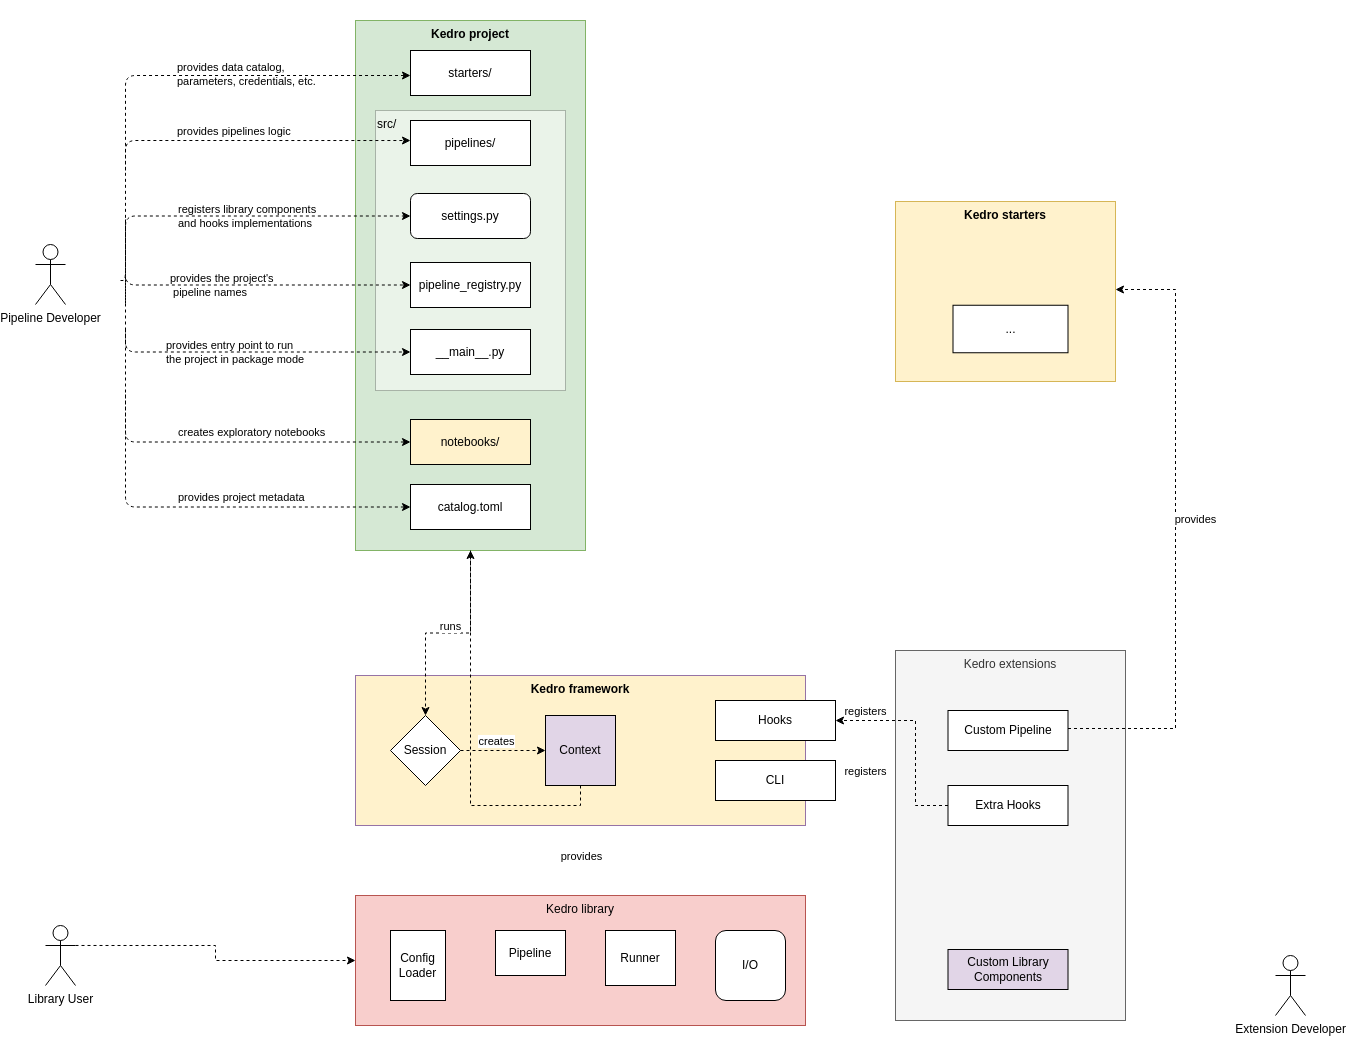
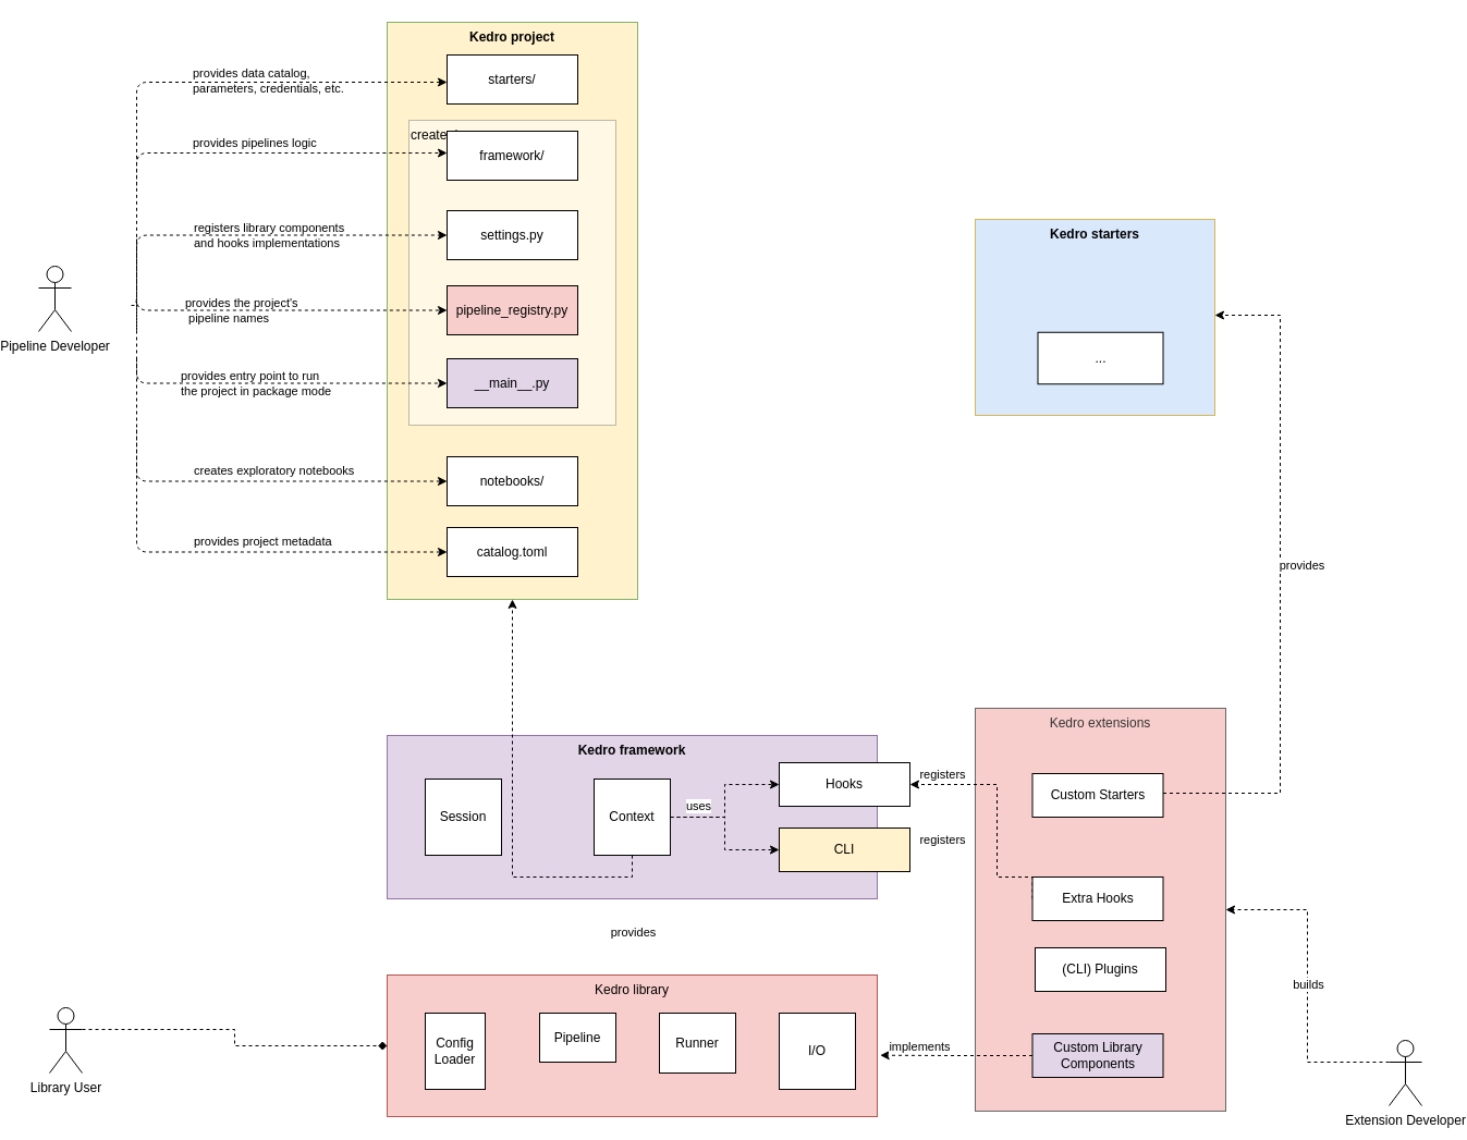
  <mxCell id="0" />
  <mxCell id="1" parent="0" />
- <mxCell id="2" value="&lt;b&gt;Kedro project&lt;/b&gt;" style="rounded=0;whiteSpace=wrap;html=1;verticalAlign=top;fillColor=#d5e8d4;strokeColor=#82b366;" parent="1" vertex="1"><mxGeometry x="340" y="20" width="230" height="530" as="geometry" /></mxCell>
- <mxCell id="3" value="src/" style="rounded=0;whiteSpace=wrap;html=1;dashed=1;dashPattern=1 1;verticalAlign=top;align=left;labelBackgroundColor=none;opacity=50;" parent="1" vertex="1"><mxGeometry x="360" y="110" width="190" height="280" as="geometry" /></mxCell>
- <mxCell id="4" value="&lt;b&gt;Kedro framework&lt;/b&gt;" style="rounded=0;whiteSpace=wrap;html=1;verticalAlign=top;fillColor=#fff2cc;strokeColor=#9673a6;" parent="1" vertex="1"><mxGeometry x="340" y="675" width="450" height="150" as="geometry" /></mxCell>
+ <mxCell id="2" value="&lt;b&gt;Kedro project&lt;/b&gt;" style="rounded=0;whiteSpace=wrap;html=1;verticalAlign=top;fillColor=#fff2cc;strokeColor=#82b366;" parent="1" vertex="1"><mxGeometry x="340" y="20" width="230" height="530" as="geometry" /></mxCell>
+ <mxCell id="3" value="creates/" style="rounded=0;whiteSpace=wrap;html=1;dashed=1;dashPattern=1 1;verticalAlign=top;align=left;labelBackgroundColor=none;opacity=50;" parent="1" vertex="1"><mxGeometry x="360" y="110" width="190" height="280" as="geometry" /></mxCell>
+ <mxCell id="4" value="&lt;b&gt;Kedro framework&lt;/b&gt;" style="rounded=0;whiteSpace=wrap;html=1;verticalAlign=top;fillColor=#e1d5e7;strokeColor=#9673a6;" parent="1" vertex="1"><mxGeometry x="340" y="675" width="450" height="150" as="geometry" /></mxCell>
  <mxCell id="5" value="Pipeline Developer" style="shape=umlActor;verticalLabelPosition=bottom;verticalAlign=top;html=1;outlineConnect=0;" parent="1" vertex="1"><mxGeometry x="20" y="244" width="30" height="60" as="geometry" /></mxCell>
- <mxCell id="6" style="edgeStyle=orthogonalEdgeStyle;rounded=0;orthogonalLoop=1;jettySize=auto;html=1;exitX=0.5;exitY=1;exitDx=0;exitDy=0;entryX=0.5;entryY=0;entryDx=0;entryDy=0;dashed=1;" parent="1" source="2" target="17" edge="1"><mxGeometry relative="1" as="geometry" /></mxCell>
- <mxCell id="7" value="runs" style="edgeLabel;html=1;align=center;verticalAlign=middle;resizable=0;points=[];" parent="6" vertex="1" connectable="0"><mxGeometry x="-0.015" y="2" relative="1" as="geometry"><mxPoint y="-9.47" as="offset" /></mxGeometry></mxCell>
  <mxCell id="8" value="starters/" style="rounded=0;whiteSpace=wrap;html=1;" parent="1" vertex="1"><mxGeometry x="395" y="50" width="120" height="45" as="geometry" /></mxCell>
- <mxCell id="9" value="&lt;b&gt;Kedro starters&lt;/b&gt;" style="rounded=0;whiteSpace=wrap;html=1;verticalAlign=top;fillColor=#fff2cc;strokeColor=#d6b656;" parent="1" vertex="1"><mxGeometry x="880" y="201" width="220" height="180" as="geometry" /></mxCell>
+ <mxCell id="9" value="&lt;b&gt;Kedro starters&lt;/b&gt;" style="rounded=0;whiteSpace=wrap;html=1;verticalAlign=top;fillColor=#dae8fc;strokeColor=#d6b656;" parent="1" vertex="1"><mxGeometry x="880" y="201" width="220" height="180" as="geometry" /></mxCell>
  <mxCell id="10" style="edgeStyle=orthogonalEdgeStyle;rounded=0;orthogonalLoop=1;jettySize=auto;html=1;exitX=0.5;exitY=1;exitDx=0;exitDy=0;dashed=1;" parent="1" source="14" target="2" edge="1"><mxGeometry relative="1" as="geometry" /></mxCell>
- <mxCell id="14" value="Context" style="whiteSpace=wrap;html=1;aspect=fixed;fillColor=#e1d5e7;" parent="1" vertex="1"><mxGeometry x="530" y="715" width="70" height="70" as="geometry" /></mxCell>
- <mxCell id="15" style="edgeStyle=orthogonalEdgeStyle;rounded=0;orthogonalLoop=1;jettySize=auto;html=1;exitX=1;exitY=0.5;exitDx=0;exitDy=0;dashed=1;" parent="1" source="17" target="14" edge="1"><mxGeometry relative="1" as="geometry" /></mxCell>
- <mxCell id="16" value="creates" style="edgeLabel;html=1;align=center;verticalAlign=middle;resizable=0;points=[];" parent="15" vertex="1" connectable="0"><mxGeometry x="-0.183" relative="1" as="geometry"><mxPoint x="0.88" y="-10" as="offset" /></mxGeometry></mxCell>
- <mxCell id="17" value="Session" style="rhombus;whiteSpace=wrap;html=1;aspect=fixed;" parent="1" vertex="1"><mxGeometry x="375" y="715" width="70" height="70" as="geometry" /></mxCell>
+ <mxCell id="11" style="edgeStyle=orthogonalEdgeStyle;rounded=0;orthogonalLoop=1;jettySize=auto;html=1;exitX=1;exitY=0.5;exitDx=0;exitDy=0;entryX=0;entryY=0.5;entryDx=0;entryDy=0;dashed=1;" parent="1" source="14" target="24" edge="1"><mxGeometry relative="1" as="geometry" /></mxCell>
+ <mxCell id="12" style="edgeStyle=orthogonalEdgeStyle;rounded=0;orthogonalLoop=1;jettySize=auto;html=1;exitX=1;exitY=0.5;exitDx=0;exitDy=0;entryX=0;entryY=0.5;entryDx=0;entryDy=0;dashed=1;" parent="1" source="14" target="23" edge="1"><mxGeometry relative="1" as="geometry" /></mxCell>
+ <mxCell id="13" value="uses" style="edgeLabel;html=1;align=center;verticalAlign=middle;resizable=0;points=[];" parent="12" vertex="1" connectable="0"><mxGeometry x="-0.606" relative="1" as="geometry"><mxPoint x="-0.88" y="-10.03" as="offset" /></mxGeometry></mxCell>
+ <mxCell id="14" value="Context" style="whiteSpace=wrap;html=1;aspect=fixed;" parent="1" vertex="1"><mxGeometry x="530" y="715" width="70" height="70" as="geometry" /></mxCell>
+ <mxCell id="17" value="Session" style="whiteSpace=wrap;html=1;aspect=fixed;" parent="1" vertex="1"><mxGeometry x="375" y="715" width="70" height="70" as="geometry" /></mxCell>
  <mxCell id="18" value="Kedro library" style="rounded=0;whiteSpace=wrap;html=1;verticalAlign=top;fillColor=#f8cecc;strokeColor=#b85450;" parent="1" vertex="1"><mxGeometry x="340" y="895" width="450" height="130" as="geometry" /></mxCell>
  <mxCell id="19" value="Config&lt;br&gt;Loader" style="whiteSpace=wrap;html=1;aspect=fixed;" parent="1" vertex="1"><mxGeometry x="375" y="930" width="55" height="70" as="geometry" /></mxCell>
  <mxCell id="20" value="Pipeline" style="whiteSpace=wrap;html=1;aspect=fixed;" parent="1" vertex="1"><mxGeometry x="480" y="930" width="70" height="45" as="geometry" /></mxCell>
  <mxCell id="21" value="Runner" style="whiteSpace=wrap;html=1;aspect=fixed;" parent="1" vertex="1"><mxGeometry x="590" y="930" width="70" height="55" as="geometry" /></mxCell>
- <mxCell id="22" value="I/O" style="whiteSpace=wrap;html=1;aspect=fixed;rounded=1;" parent="1" vertex="1"><mxGeometry x="700" y="930" width="70" height="70" as="geometry" /></mxCell>
- <mxCell id="23" value="CLI" style="rounded=0;whiteSpace=wrap;html=1;" parent="1" vertex="1"><mxGeometry x="700" y="760" width="120" height="40" as="geometry" /></mxCell>
+ <mxCell id="22" value="I/O" style="whiteSpace=wrap;html=1;aspect=fixed;" parent="1" vertex="1"><mxGeometry x="700" y="930" width="70" height="70" as="geometry" /></mxCell>
+ <mxCell id="23" value="CLI" style="rounded=0;whiteSpace=wrap;html=1;fillColor=#fff2cc;" parent="1" vertex="1"><mxGeometry x="700" y="760" width="120" height="40" as="geometry" /></mxCell>
  <mxCell id="24" value="Hooks" style="rounded=0;whiteSpace=wrap;html=1;" parent="1" vertex="1"><mxGeometry x="700" y="700" width="120" height="40" as="geometry" /></mxCell>
- <mxCell id="25" value="Kedro extensions" style="rounded=0;whiteSpace=wrap;html=1;verticalAlign=top;fillColor=#f5f5f5;strokeColor=#666666;fontColor=#333333;" parent="1" vertex="1"><mxGeometry x="880" y="650" width="230" height="370" as="geometry" /></mxCell>
+ <mxCell id="25" value="Kedro extensions" style="rounded=0;whiteSpace=wrap;html=1;verticalAlign=top;fillColor=#f8cecc;strokeColor=#666666;fontColor=#333333;" parent="1" vertex="1"><mxGeometry x="880" y="650" width="230" height="370" as="geometry" /></mxCell>
+ <mxCell id="26" value="(CLI) Plugins" style="rounded=0;whiteSpace=wrap;html=1;" parent="1" vertex="1"><mxGeometry x="935" y="870" width="120" height="40" as="geometry" /></mxCell>
  <mxCell id="27" style="edgeStyle=orthogonalEdgeStyle;rounded=0;orthogonalLoop=1;jettySize=auto;html=1;exitX=0;exitY=0.5;exitDx=0;exitDy=0;entryX=1;entryY=0.5;entryDx=0;entryDy=0;dashed=1;" parent="1" source="28" target="24" edge="1"><mxGeometry relative="1" as="geometry"><Array as="points"><mxPoint x="900" y="805" /><mxPoint x="900" y="720" /></Array></mxGeometry></mxCell>
- <mxCell id="28" value="Extra Hooks" style="rounded=0;whiteSpace=wrap;html=1;" parent="1" vertex="1"><mxGeometry x="932.5" y="785" width="120" height="40" as="geometry" /></mxCell>
+ <mxCell id="28" value="Extra Hooks" style="rounded=0;whiteSpace=wrap;html=1;" parent="1" vertex="1"><mxGeometry x="932.5" y="805" width="120" height="40" as="geometry" /></mxCell>
+ <mxCell id="29" style="edgeStyle=orthogonalEdgeStyle;rounded=0;orthogonalLoop=1;jettySize=auto;html=1;exitX=0;exitY=0.5;exitDx=0;exitDy=0;entryX=1.006;entryY=0.567;entryDx=0;entryDy=0;entryPerimeter=0;dashed=1;" parent="1" source="31" target="18" edge="1"><mxGeometry relative="1" as="geometry" /></mxCell>
+ <mxCell id="30" value="implements" style="edgeLabel;html=1;align=center;verticalAlign=middle;resizable=0;points=[];" parent="29" vertex="1" connectable="0"><mxGeometry x="0.483" y="-2" relative="1" as="geometry"><mxPoint y="-6.64" as="offset" /></mxGeometry></mxCell>
  <mxCell id="31" value="Custom Library Components" style="rounded=0;whiteSpace=wrap;html=1;fillColor=#e1d5e7;" parent="1" vertex="1"><mxGeometry x="932.5" y="949" width="120" height="40" as="geometry" /></mxCell>
  <mxCell id="32" value="provides" style="edgeLabel;html=1;align=center;verticalAlign=middle;resizable=0;points=[];" parent="1" vertex="1" connectable="0"><mxGeometry x="565" y="855" as="geometry" /></mxCell>
- <mxCell id="33" value="settings.py" style="whiteSpace=wrap;html=1;rounded=1;" parent="1" vertex="1"><mxGeometry x="395" y="193" width="120" height="45" as="geometry" /></mxCell>
- <mxCell id="34" value="pipelines/" style="rounded=0;whiteSpace=wrap;html=1;" parent="1" vertex="1"><mxGeometry x="395" y="120" width="120" height="45" as="geometry" /></mxCell>
- <mxCell id="35" value="notebooks/" style="rounded=0;whiteSpace=wrap;html=1;fillColor=#fff2cc;" parent="1" vertex="1"><mxGeometry x="395" y="419" width="120" height="45" as="geometry" /></mxCell>
+ <mxCell id="33" value="settings.py" style="rounded=0;whiteSpace=wrap;html=1;" parent="1" vertex="1"><mxGeometry x="395" y="193" width="120" height="45" as="geometry" /></mxCell>
+ <mxCell id="34" value="framework/" style="rounded=0;whiteSpace=wrap;html=1;" parent="1" vertex="1"><mxGeometry x="395" y="120" width="120" height="45" as="geometry" /></mxCell>
+ <mxCell id="35" value="notebooks/" style="rounded=0;whiteSpace=wrap;html=1;" parent="1" vertex="1"><mxGeometry x="395" y="419" width="120" height="45" as="geometry" /></mxCell>
  <mxCell id="36" value="catalog.toml" style="rounded=0;whiteSpace=wrap;html=1;" parent="1" vertex="1"><mxGeometry x="395" y="484" width="120" height="45" as="geometry" /></mxCell>
  <mxCell id="37" value="" style="endArrow=classic;html=1;dashed=1;edgeStyle=orthogonalEdgeStyle;" parent="1" edge="1"><mxGeometry width="50" height="50" relative="1" as="geometry"><mxPoint x="105" y="280" as="sourcePoint" /><mxPoint x="395" y="75" as="targetPoint" /><Array as="points"><mxPoint x="110" y="280" /><mxPoint x="110" y="75" /></Array></mxGeometry></mxCell>
  <mxCell id="38" value="provides data catalog,&lt;br&gt;parameters, credentials, etc." style="edgeLabel;html=1;align=left;verticalAlign=middle;resizable=0;points=[];labelBackgroundColor=none;" parent="37" vertex="1" connectable="0"><mxGeometry x="-0.204" y="3" relative="1" as="geometry"><mxPoint x="53" y="-15" as="offset" /></mxGeometry></mxCell>
  <mxCell id="39" value="" style="endArrow=classic;html=1;dashed=1;entryX=0;entryY=0.5;entryDx=0;entryDy=0;edgeStyle=orthogonalEdgeStyle;" parent="1" target="33" edge="1"><mxGeometry width="50" height="50" relative="1" as="geometry"><mxPoint x="110" y="303" as="sourcePoint" /><mxPoint x="405" y="158" as="targetPoint" /><Array as="points"><mxPoint x="110" y="215" /></Array></mxGeometry></mxCell>
  <mxCell id="40" value="registers library components&lt;br&gt;and hooks implementations" style="edgeLabel;html=1;align=left;verticalAlign=middle;resizable=0;points=[];labelBackgroundColor=none;" parent="39" vertex="1" connectable="0"><mxGeometry x="-0.204" y="3" relative="1" as="geometry"><mxPoint x="-10" y="3" as="offset" /></mxGeometry></mxCell>
  <mxCell id="41" value="" style="endArrow=classic;html=1;dashed=1;entryX=0;entryY=0.5;entryDx=0;entryDy=0;edgeStyle=orthogonalEdgeStyle;" parent="1" edge="1"><mxGeometry width="50" height="50" relative="1" as="geometry"><mxPoint x="110" y="170" as="sourcePoint" /><mxPoint x="395" y="140.03" as="targetPoint" /><Array as="points"><mxPoint x="110" y="140" /></Array></mxGeometry></mxCell>
  <mxCell id="42" value="provides pipelines logic" style="edgeLabel;html=1;align=left;verticalAlign=middle;resizable=0;points=[];" parent="41" vertex="1" connectable="0"><mxGeometry x="-0.204" y="3" relative="1" as="geometry"><mxPoint x="-45" y="-7" as="offset" /></mxGeometry></mxCell>
  <mxCell id="43" value="" style="endArrow=classic;html=1;dashed=1;entryX=0;entryY=0.5;entryDx=0;entryDy=0;edgeStyle=orthogonalEdgeStyle;" parent="1" edge="1"><mxGeometry width="50" height="50" relative="1" as="geometry"><mxPoint x="110" y="329" as="sourcePoint" /><mxPoint x="395" y="441.5" as="targetPoint" /><Array as="points"><mxPoint x="110" y="442" /></Array></mxGeometry></mxCell>
  <mxCell id="44" value="creates exploratory notebooks" style="edgeLabel;html=1;align=left;verticalAlign=middle;resizable=0;points=[];labelBackgroundColor=none;" parent="43" vertex="1" connectable="0"><mxGeometry x="-0.204" y="3" relative="1" as="geometry"><mxPoint x="5" y="-7" as="offset" /></mxGeometry></mxCell>
  <mxCell id="45" value="" style="endArrow=classic;html=1;dashed=1;entryX=0;entryY=0.5;entryDx=0;entryDy=0;edgeStyle=orthogonalEdgeStyle;" parent="1" edge="1"><mxGeometry width="50" height="50" relative="1" as="geometry"><mxPoint x="110" y="394" as="sourcePoint" /><mxPoint x="395" y="506.5" as="targetPoint" /><Array as="points"><mxPoint x="110" y="507" /></Array></mxGeometry></mxCell>
  <mxCell id="46" value="provides project metadata" style="edgeLabel;html=1;align=left;verticalAlign=middle;resizable=0;points=[];labelBackgroundColor=none;" parent="45" vertex="1" connectable="0"><mxGeometry x="-0.204" y="3" relative="1" as="geometry"><mxPoint x="5" y="-7" as="offset" /></mxGeometry></mxCell>
  <mxCell id="47" value="provides" style="edgeStyle=orthogonalEdgeStyle;rounded=0;orthogonalLoop=1;jettySize=auto;html=1;exitX=1;exitY=0.5;exitDx=0;exitDy=0;dashed=1;" parent="1" edge="1"><mxGeometry x="0.045" y="-20" relative="1" as="geometry"><Array as="points"><mxPoint x="1160" y="728" /><mxPoint x="1160" y="289" /></Array><mxPoint x="1052.5" y="728" as="sourcePoint" /><mxPoint x="1100" y="289" as="targetPoint" /><mxPoint as="offset" /></mxGeometry></mxCell>
- <mxCell id="48" value="Custom Pipeline" style="rounded=0;whiteSpace=wrap;html=1;" parent="1" vertex="1"><mxGeometry x="932.5" y="710" width="120" height="40" as="geometry" /></mxCell>
+ <mxCell id="48" value="Custom Starters" style="rounded=0;whiteSpace=wrap;html=1;" parent="1" vertex="1"><mxGeometry x="932.5" y="710" width="120" height="40" as="geometry" /></mxCell>
  <mxCell id="49" value="registers" style="edgeLabel;html=1;align=center;verticalAlign=middle;resizable=0;points=[];" parent="1" vertex="1" connectable="0"><mxGeometry x="849.999" y="770" as="geometry" /></mxCell>
+ <mxCell id="50" style="edgeStyle=orthogonalEdgeStyle;rounded=0;orthogonalLoop=1;jettySize=auto;html=1;exitX=0;exitY=0.333;exitDx=0;exitDy=0;exitPerimeter=0;entryX=1;entryY=0.5;entryDx=0;entryDy=0;dashed=1;" parent="1" source="52" target="25" edge="1"><mxGeometry relative="1" as="geometry" /></mxCell>
+ <mxCell id="51" value="builds" style="edgeLabel;html=1;align=center;verticalAlign=middle;resizable=0;points=[];" parent="50" vertex="1" connectable="0"><mxGeometry x="-0.055" relative="1" as="geometry"><mxPoint y="-10" as="offset" /></mxGeometry></mxCell>
  <mxCell id="52" value="Extension Developer" style="shape=umlActor;verticalLabelPosition=bottom;verticalAlign=top;html=1;outlineConnect=0;" parent="1" vertex="1"><mxGeometry x="1260" y="955" width="30" height="60" as="geometry" /></mxCell>
  <mxCell id="53" value="registers" style="edgeLabel;html=1;align=center;verticalAlign=middle;resizable=0;points=[];" parent="1" vertex="1" connectable="0"><mxGeometry x="849.999" y="710" as="geometry" /></mxCell>
- <mxCell id="54" style="edgeStyle=orthogonalEdgeStyle;rounded=0;orthogonalLoop=1;jettySize=auto;html=1;exitX=1;exitY=0.333;exitDx=0;exitDy=0;exitPerimeter=0;entryX=0;entryY=0.5;entryDx=0;entryDy=0;dashed=1;" parent="1" source="55" target="18" edge="1"><mxGeometry relative="1" as="geometry" /></mxCell>
+ <mxCell id="54" style="edgeStyle=orthogonalEdgeStyle;rounded=0;orthogonalLoop=1;jettySize=auto;html=1;exitX=1;exitY=0.333;exitDx=0;exitDy=0;exitPerimeter=0;entryX=0;entryY=0.5;entryDx=0;entryDy=0;dashed=1;endArrow=diamond;" parent="1" source="55" target="18" edge="1"><mxGeometry relative="1" as="geometry" /></mxCell>
  <mxCell id="55" value="Library User" style="shape=umlActor;verticalLabelPosition=bottom;verticalAlign=top;html=1;outlineConnect=0;" parent="1" vertex="1"><mxGeometry x="30" y="925" width="30" height="60" as="geometry" /></mxCell>
  <mxCell id="56" value="..." style="rounded=0;whiteSpace=wrap;html=1;" parent="1" vertex="1"><mxGeometry x="937.5" y="304.75" width="115" height="47.5" as="geometry" /></mxCell>
- <mxCell id="57" value="__main__.py" style="rounded=0;whiteSpace=wrap;html=1;" parent="1" vertex="1"><mxGeometry x="395" y="329" width="120" height="45" as="geometry" /></mxCell>
+ <mxCell id="57" value="__main__.py" style="rounded=0;whiteSpace=wrap;html=1;fillColor=#e1d5e7;" parent="1" vertex="1"><mxGeometry x="395" y="329" width="120" height="45" as="geometry" /></mxCell>
  <mxCell id="58" value="" style="endArrow=classic;html=1;dashed=1;entryX=0;entryY=0.5;entryDx=0;entryDy=0;edgeStyle=orthogonalEdgeStyle;" parent="1" edge="1"><mxGeometry width="50" height="50" relative="1" as="geometry"><mxPoint x="110" y="279" as="sourcePoint" /><mxPoint x="395" y="351.5" as="targetPoint" /><Array as="points"><mxPoint x="110" y="352" /></Array></mxGeometry></mxCell>
  <mxCell id="59" value="provides entry point to run&lt;br&gt;the project in package mode" style="edgeLabel;html=1;align=left;verticalAlign=middle;resizable=0;points=[];labelBackgroundColor=none;" parent="58" vertex="1" connectable="0"><mxGeometry x="-0.204" y="3" relative="1" as="geometry"><mxPoint x="-31" y="3" as="offset" /></mxGeometry></mxCell>
- <mxCell id="60" value="pipeline_registry.py" style="rounded=0;whiteSpace=wrap;html=1;" parent="1" vertex="1"><mxGeometry x="395" y="262" width="120" height="45" as="geometry" /></mxCell>
+ <mxCell id="60" value="pipeline_registry.py" style="rounded=0;whiteSpace=wrap;html=1;fillColor=#f8cecc;" parent="1" vertex="1"><mxGeometry x="395" y="262" width="120" height="45" as="geometry" /></mxCell>
  <mxCell id="61" value="" style="endArrow=classic;html=1;dashed=1;entryX=0;entryY=0.5;entryDx=0;entryDy=0;edgeStyle=orthogonalEdgeStyle;" parent="1" edge="1"><mxGeometry width="50" height="50" relative="1" as="geometry"><mxPoint x="110" y="219" as="sourcePoint" /><mxPoint x="395" y="284.5" as="targetPoint" /><Array as="points"><mxPoint x="110" y="285" /></Array></mxGeometry></mxCell>
  <mxCell id="62" value="provides the project's&lt;br&gt;&amp;nbsp;pipeline names" style="edgeLabel;html=1;align=left;verticalAlign=middle;resizable=0;points=[];labelBackgroundColor=none;" parent="61" vertex="1" connectable="0"><mxGeometry x="-0.204" y="3" relative="1" as="geometry"><mxPoint x="-31" y="3" as="offset" /></mxGeometry></mxCell>
